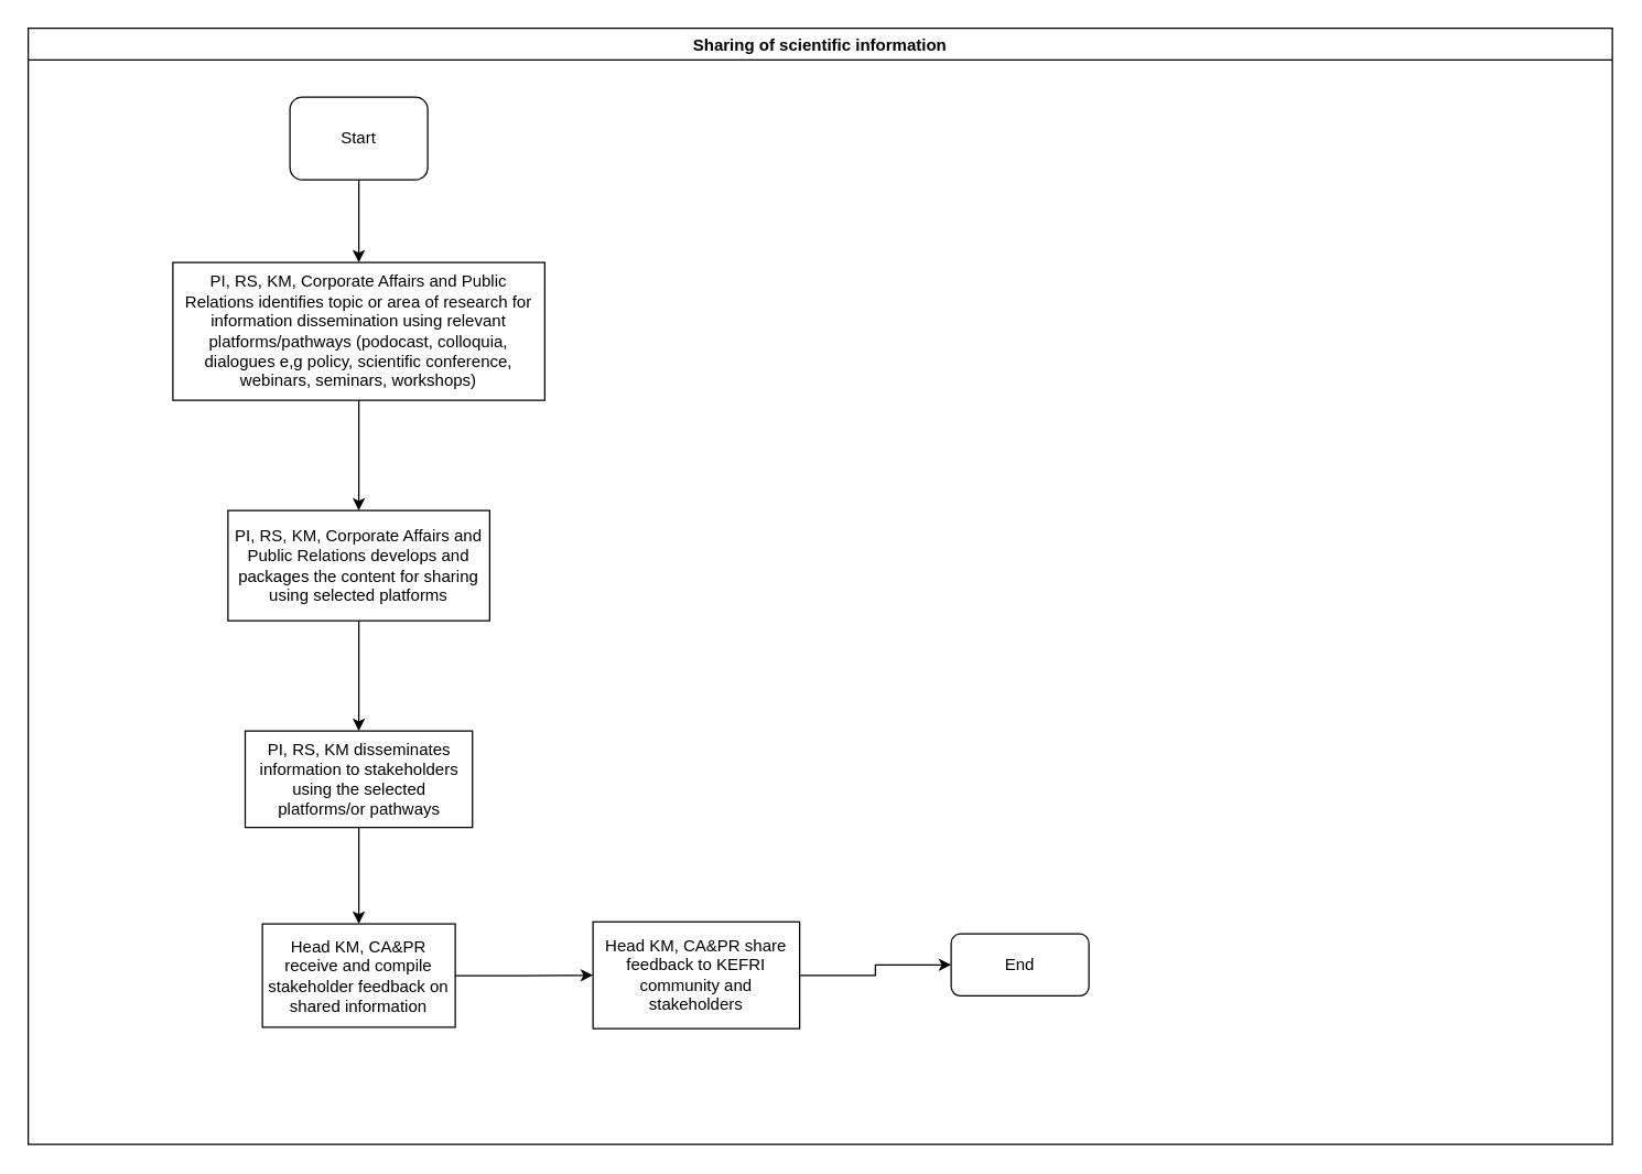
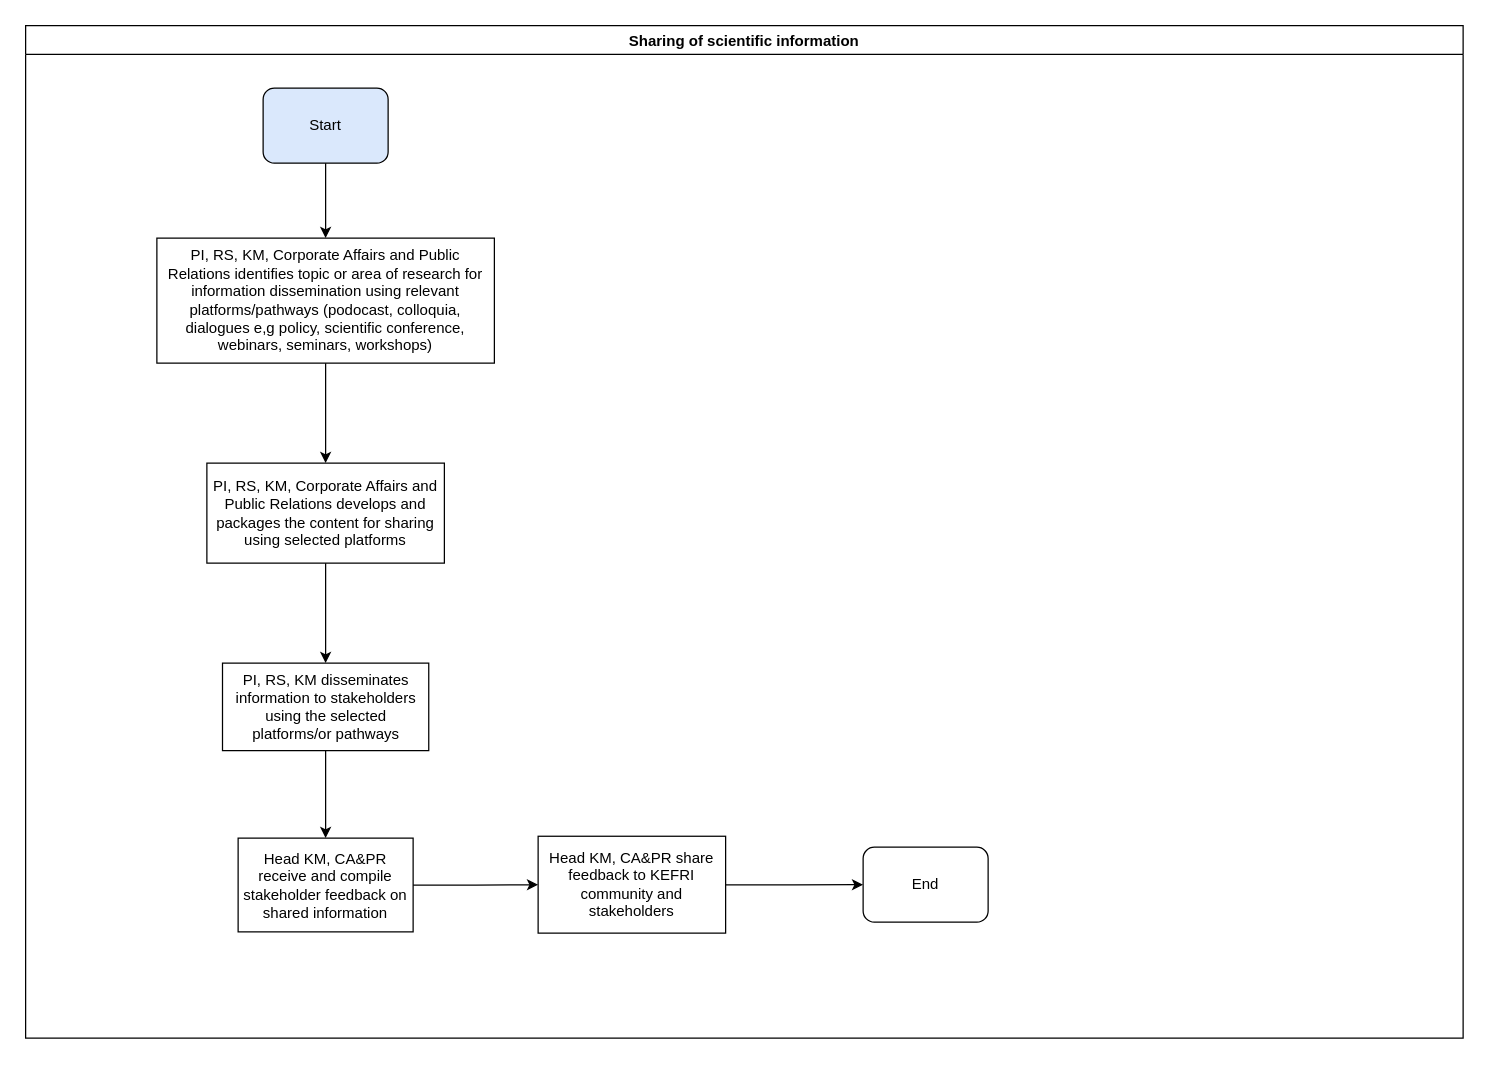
  <mxCell id="0" />
  <mxCell id="1" parent="0" />
  <mxCell id="2" value="Sharing of scientific information" style="swimlane;" vertex="1" parent="1"><mxGeometry x="20" y="20" width="1150" height="810" as="geometry" /></mxCell>
- <mxCell id="3" value="Start" style="rounded=1;whiteSpace=wrap;html=1;" vertex="1" parent="2"><mxGeometry x="190" y="50" width="100" height="60" as="geometry" /></mxCell>
+ <mxCell id="3" value="Start" style="rounded=1;whiteSpace=wrap;html=1;fillColor=#dae8fc;" vertex="1" parent="2"><mxGeometry x="190" y="50" width="100" height="60" as="geometry" /></mxCell>
  <mxCell id="4" value="PI, RS, KM, Corporate Affairs and Public Relations identifies topic or area of research for information dissemination using relevant platforms/pathways (podocast, colloquia, dialogues e,g policy, scientific conference, webinars, seminars, workshops)" style="rounded=0;whiteSpace=wrap;html=1;" vertex="1" parent="2"><mxGeometry x="105" y="170" width="270" height="100" as="geometry" /></mxCell>
  <mxCell id="5" value="" style="edgeStyle=orthogonalEdgeStyle;rounded=0;orthogonalLoop=1;jettySize=auto;html=1;" edge="1" parent="2" source="3" target="4"><mxGeometry relative="1" as="geometry"><mxPoint x="240" y="190" as="targetPoint" /></mxGeometry></mxCell>
  <mxCell id="6" value="PI, RS, KM, Corporate Affairs and Public Relations develops and packages the content for sharing using selected platforms" style="whiteSpace=wrap;html=1;rounded=0;" vertex="1" parent="2"><mxGeometry x="145" y="350" width="190" height="80" as="geometry" /></mxCell>
  <mxCell id="7" value="" style="edgeStyle=orthogonalEdgeStyle;rounded=0;orthogonalLoop=1;jettySize=auto;html=1;" edge="1" parent="2" source="4" target="6"><mxGeometry relative="1" as="geometry" /></mxCell>
  <mxCell id="8" value="PI, RS, KM disseminates information to stakeholders using the selected platforms/or pathways" style="whiteSpace=wrap;html=1;rounded=0;" vertex="1" parent="2"><mxGeometry x="157.5" y="510" width="165" height="70" as="geometry" /></mxCell>
  <mxCell id="9" value="" style="edgeStyle=orthogonalEdgeStyle;rounded=0;orthogonalLoop=1;jettySize=auto;html=1;" edge="1" parent="2" source="6" target="8"><mxGeometry relative="1" as="geometry" /></mxCell>
  <mxCell id="10" value="Head KM, CA&amp;amp;PR receive and compile stakeholder feedback on shared information" style="whiteSpace=wrap;html=1;rounded=0;" vertex="1" parent="2"><mxGeometry x="170" y="650" width="140" height="75" as="geometry" /></mxCell>
  <mxCell id="11" value="" style="edgeStyle=orthogonalEdgeStyle;rounded=0;orthogonalLoop=1;jettySize=auto;html=1;" edge="1" parent="2" source="8" target="10"><mxGeometry relative="1" as="geometry" /></mxCell>
  <mxCell id="12" value="Head KM, CA&amp;amp;PR share feedback to KEFRI community and stakeholders" style="whiteSpace=wrap;html=1;rounded=0;" vertex="1" parent="2"><mxGeometry x="410" y="648.5" width="150" height="77.5" as="geometry" /></mxCell>
  <mxCell id="13" value="" style="edgeStyle=orthogonalEdgeStyle;rounded=0;orthogonalLoop=1;jettySize=auto;html=1;" edge="1" parent="2" source="10" target="12"><mxGeometry relative="1" as="geometry" /></mxCell>
- <mxCell id="14" value="End" style="rounded=1;whiteSpace=wrap;html=1;" vertex="1" parent="2"><mxGeometry x="670" y="657.25" width="100" height="45" as="geometry" /></mxCell>
+ <mxCell id="14" value="End" style="rounded=1;whiteSpace=wrap;html=1;" vertex="1" parent="2"><mxGeometry x="670" y="657.25" width="100" height="60" as="geometry" /></mxCell>
  <mxCell id="15" value="" style="edgeStyle=orthogonalEdgeStyle;rounded=0;orthogonalLoop=1;jettySize=auto;html=1;entryX=0;entryY=0.5;entryDx=0;entryDy=0;" edge="1" parent="2" source="12" target="14"><mxGeometry relative="1" as="geometry"><mxPoint x="655.0" y="687.3" as="targetPoint" /></mxGeometry></mxCell>
